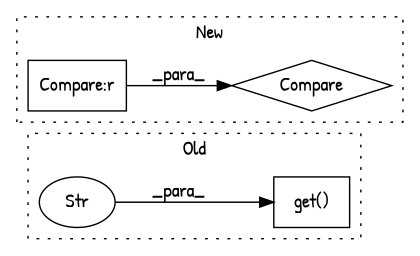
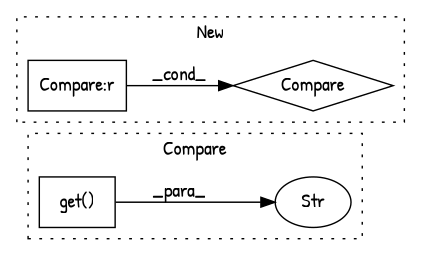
  digraph {
    fontname="Patrick Hand"
    rankdir=LR
    node [fontname="Patrick Hand" shape=box]
    edge [fontname="Patrick Hand"]
    n1 [a=75 l="10,1" label="get()" s="1039,1058"]
    n2 [a=66 l=9 label=Str s=1049 shape=ellipse]
    n3 [a=51 l="4,6" label=Compare s="1293,1320" shape=diamond]
    n4 [a=40 l=23 label="Compare:r" s=1297]
    subgraph cluster_1 {
-     label=Old
+     label=Compare
      style=dotted
      n1
      n2
    }
    subgraph cluster_2 {
      label=New
      style=dotted
      n3
      n4
    }
-   n2 -> n1 [label=_para_]
-   n4 -> n3 [label=_para_]
+   n1 -> n2 [label=_para_]
+   n4 -> n3 [label=_cond_]
  }
